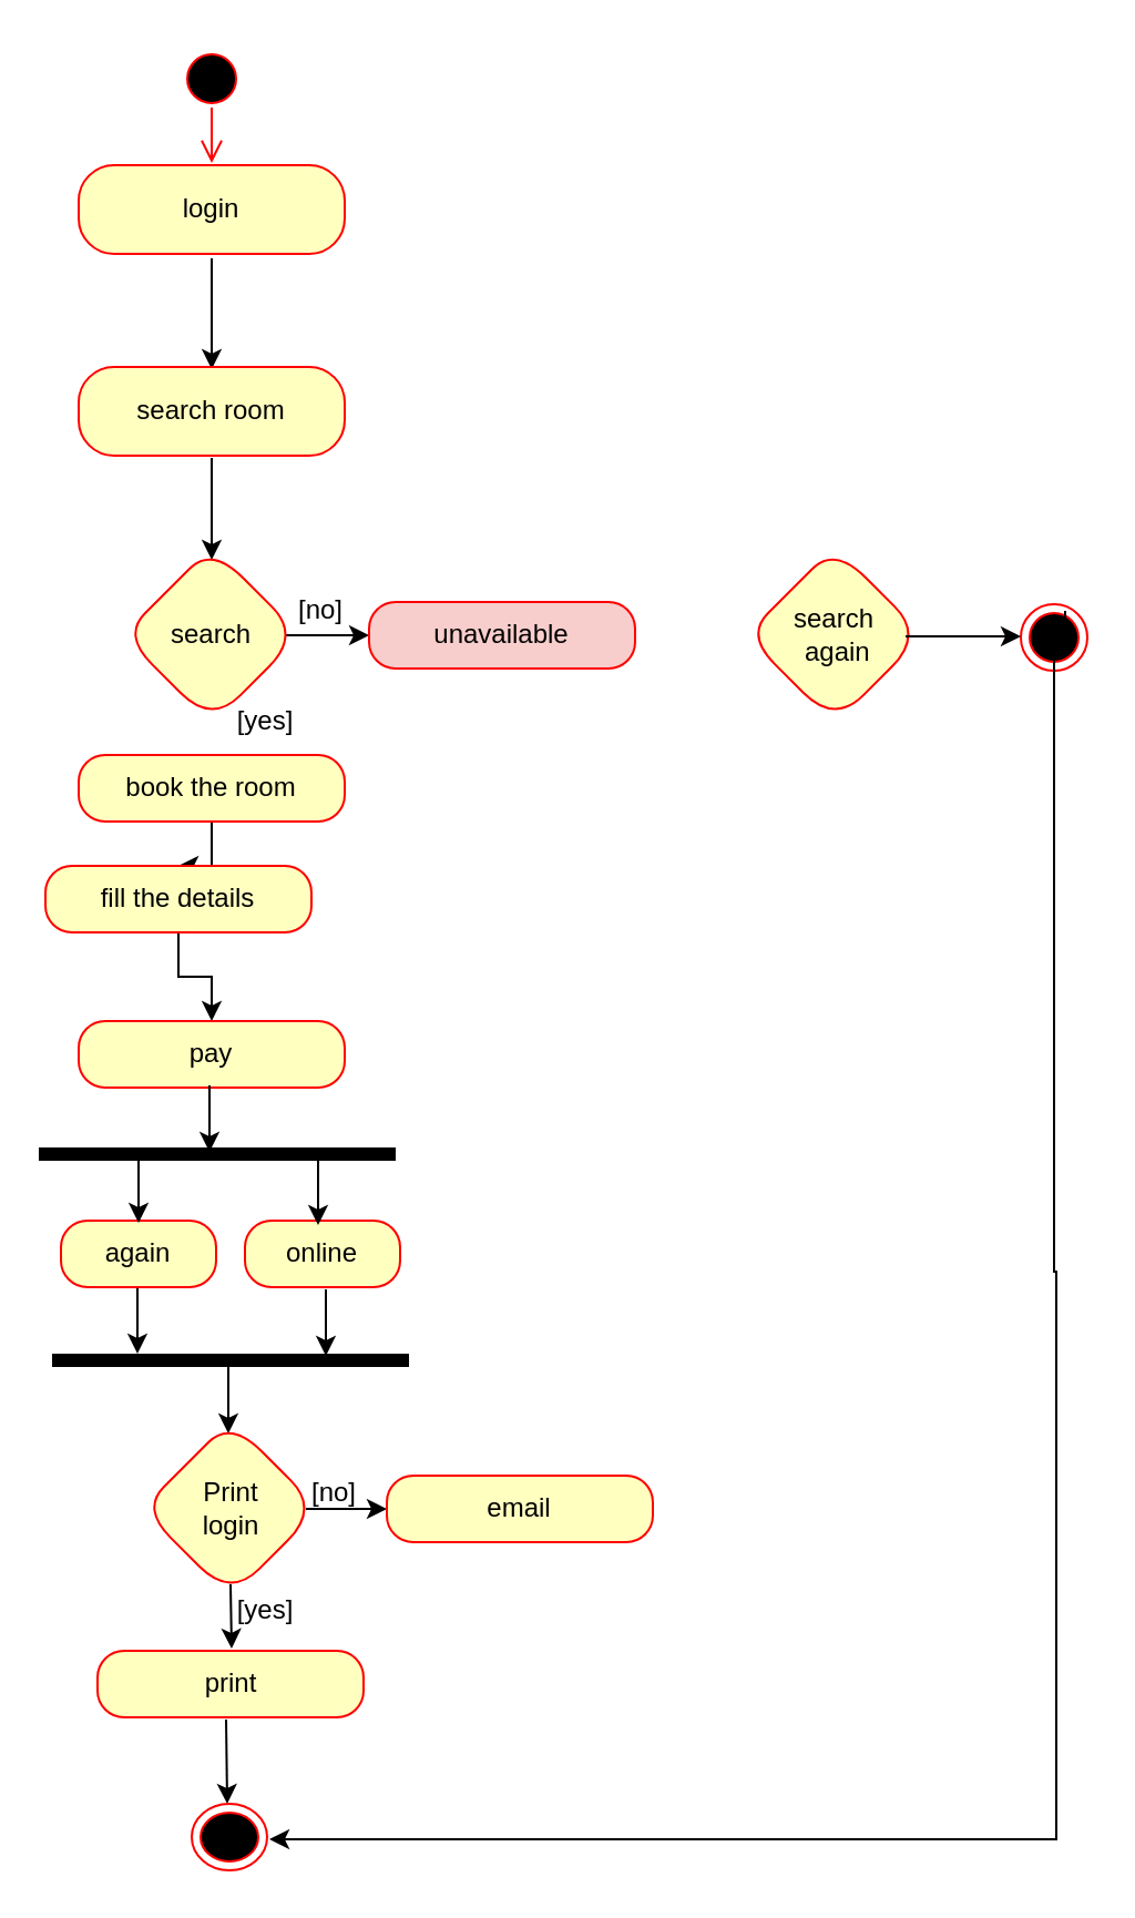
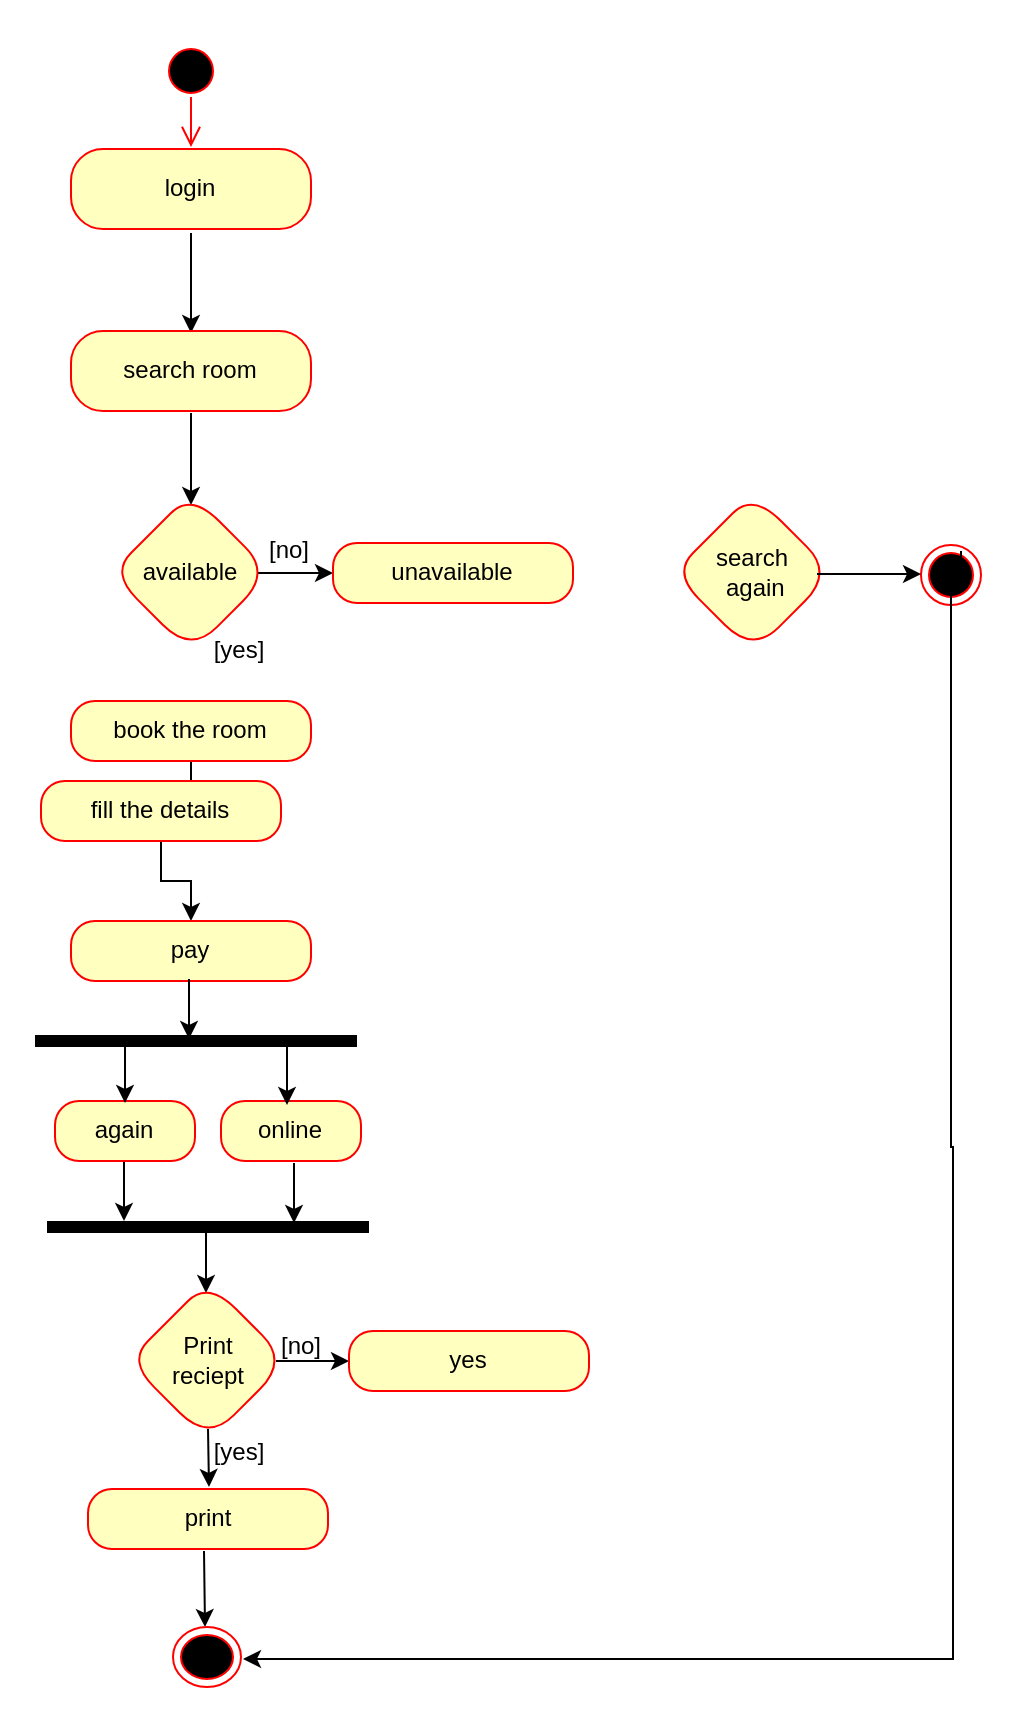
  <mxCell id="0" />
  <mxCell id="1" parent="0" />
  <mxCell id="2" value="" style="ellipse;html=1;shape=startState;fillColor=#000000;strokeColor=#ff0000;" vertex="1" parent="1"><mxGeometry x="80" y="20" width="30" height="30" as="geometry" /></mxCell>
  <mxCell id="3" value="" style="edgeStyle=orthogonalEdgeStyle;html=1;verticalAlign=bottom;endArrow=open;endSize=8;strokeColor=#ff0000;rounded=0;" edge="1" parent="1"><mxGeometry relative="1" as="geometry"><mxPoint x="95" y="73" as="targetPoint" /><mxPoint x="95" y="48" as="sourcePoint" /></mxGeometry></mxCell>
  <mxCell id="4" value="" style="edgeStyle=orthogonalEdgeStyle;rounded=0;orthogonalLoop=1;jettySize=auto;html=1;" edge="1" parent="1"><mxGeometry relative="1" as="geometry"><mxPoint x="95" y="116" as="sourcePoint" /><mxPoint x="95" y="166" as="targetPoint" /></mxGeometry></mxCell>
  <mxCell id="5" value="login" style="rounded=1;whiteSpace=wrap;html=1;arcSize=40;fontColor=#000000;fillColor=#ffffc0;strokeColor=#ff0000;" vertex="1" parent="1"><mxGeometry x="35" y="74" width="120" height="40" as="geometry" /></mxCell>
  <mxCell id="6" value="" style="edgeStyle=orthogonalEdgeStyle;rounded=0;orthogonalLoop=1;jettySize=auto;html=1;" edge="1" parent="1"><mxGeometry relative="1" as="geometry"><mxPoint x="95" y="206" as="sourcePoint" /><mxPoint x="95" y="252" as="targetPoint" /></mxGeometry></mxCell>
  <mxCell id="7" value="search room" style="rounded=1;whiteSpace=wrap;html=1;arcSize=40;fontColor=#000000;fillColor=#ffffc0;strokeColor=#ff0000;" vertex="1" parent="1"><mxGeometry x="35" y="165" width="120" height="40" as="geometry" /></mxCell>
  <mxCell id="8" value="" style="edgeStyle=orthogonalEdgeStyle;rounded=0;orthogonalLoop=1;jettySize=auto;html=1;" edge="1" parent="1"><mxGeometry relative="1" as="geometry"><mxPoint x="128" y="286" as="sourcePoint" /><mxPoint x="166" y="286" as="targetPoint" /></mxGeometry></mxCell>
- <mxCell id="9" value="search" style="rhombus;whiteSpace=wrap;html=1;fillColor=#ffffc0;strokeColor=#ff0000;fontColor=#000000;rounded=1;arcSize=40;" vertex="1" parent="1"><mxGeometry x="55" y="246" width="80" height="80" as="geometry" /></mxCell>
- <mxCell id="10" value="unavailable" style="whiteSpace=wrap;html=1;fillColor=#f8cecc;strokeColor=#ff0000;fontColor=#000000;rounded=1;arcSize=40;" vertex="1" parent="1"><mxGeometry x="166" y="271" width="120" height="30" as="geometry" /></mxCell>
+ <mxCell id="9" value="available" style="rhombus;whiteSpace=wrap;html=1;fillColor=#ffffc0;strokeColor=#ff0000;fontColor=#000000;rounded=1;arcSize=40;" vertex="1" parent="1"><mxGeometry x="55" y="246" width="80" height="80" as="geometry" /></mxCell>
+ <mxCell id="10" value="unavailable" style="whiteSpace=wrap;html=1;fillColor=#ffffc0;strokeColor=#ff0000;fontColor=#000000;rounded=1;arcSize=40;" vertex="1" parent="1"><mxGeometry x="166" y="271" width="120" height="30" as="geometry" /></mxCell>
  <mxCell id="11" value="search&lt;div&gt;&amp;nbsp;again&lt;/div&gt;" style="rhombus;whiteSpace=wrap;html=1;fillColor=#ffffc0;strokeColor=#ff0000;fontColor=#000000;rounded=1;arcSize=40;" vertex="1" parent="1"><mxGeometry x="336" y="246" width="80" height="80" as="geometry" /></mxCell>
  <mxCell id="12" value="" style="ellipse;html=1;shape=endState;fillColor=#000000;strokeColor=#ff0000;" vertex="1" parent="1"><mxGeometry x="460" y="272" width="30" height="30" as="geometry" /></mxCell>
  <mxCell id="13" value="" style="edgeStyle=orthogonalEdgeStyle;rounded=0;orthogonalLoop=1;jettySize=auto;html=1;" edge="1" parent="1" source="14" target="16"><mxGeometry relative="1" as="geometry" /></mxCell>
- <mxCell id="14" value="book the room" style="whiteSpace=wrap;html=1;fillColor=#ffffc0;strokeColor=#ff0000;fontColor=#000000;rounded=1;arcSize=40;" vertex="1" parent="1"><mxGeometry x="35" y="340" width="120" height="30" as="geometry" /></mxCell>
+ <mxCell id="14" value="book the room" style="whiteSpace=wrap;html=1;fillColor=#ffffc0;strokeColor=#ff0000;fontColor=#000000;rounded=1;arcSize=40;" vertex="1" parent="1"><mxGeometry x="35" y="350" width="120" height="30" as="geometry" /></mxCell>
  <mxCell id="15" value="" style="edgeStyle=orthogonalEdgeStyle;rounded=0;orthogonalLoop=1;jettySize=auto;html=1;" edge="1" parent="1" source="16" target="17"><mxGeometry relative="1" as="geometry" /></mxCell>
  <mxCell id="16" value="fill the details" style="whiteSpace=wrap;html=1;fillColor=#ffffc0;strokeColor=#ff0000;fontColor=#000000;rounded=1;arcSize=40;" vertex="1" parent="1"><mxGeometry x="20" y="390" width="120" height="30" as="geometry" /></mxCell>
  <mxCell id="17" value="pay" style="whiteSpace=wrap;html=1;fillColor=#ffffc0;strokeColor=#ff0000;fontColor=#000000;rounded=1;arcSize=40;" vertex="1" parent="1"><mxGeometry x="35" y="460" width="120" height="30" as="geometry" /></mxCell>
  <mxCell id="18" value="" style="html=1;points=[];perimeter=orthogonalPerimeter;fillColor=strokeColor;rotation=90;" vertex="1" parent="1"><mxGeometry x="95" y="440" width="5" height="160" as="geometry" /></mxCell>
  <mxCell id="19" value="" style="edgeStyle=orthogonalEdgeStyle;rounded=0;orthogonalLoop=1;jettySize=auto;html=1;" edge="1" parent="1"><mxGeometry relative="1" as="geometry"><mxPoint x="61.5" y="580" as="sourcePoint" /><mxPoint x="61.5" y="610" as="targetPoint" /></mxGeometry></mxCell>
  <mxCell id="20" value="" style="edgeStyle=orthogonalEdgeStyle;rounded=0;orthogonalLoop=1;jettySize=auto;html=1;" edge="1" parent="1"><mxGeometry relative="1" as="geometry"><mxPoint x="94" y="489" as="sourcePoint" /><mxPoint x="94" y="519" as="targetPoint" /></mxGeometry></mxCell>
  <mxCell id="21" value="again" style="whiteSpace=wrap;html=1;fillColor=#ffffc0;strokeColor=#ff0000;fontColor=#000000;rounded=1;arcSize=40;" vertex="1" parent="1"><mxGeometry x="27" y="550" width="70" height="30" as="geometry" /></mxCell>
  <mxCell id="22" value="online" style="whiteSpace=wrap;html=1;fillColor=#ffffc0;strokeColor=#ff0000;fontColor=#000000;rounded=1;arcSize=40;" vertex="1" parent="1"><mxGeometry x="110" y="550" width="70" height="30" as="geometry" /></mxCell>
  <mxCell id="23" value="" style="edgeStyle=orthogonalEdgeStyle;rounded=0;orthogonalLoop=1;jettySize=auto;html=1;" edge="1" parent="1"><mxGeometry relative="1" as="geometry"><mxPoint x="62" y="521" as="sourcePoint" /><mxPoint x="62" y="551" as="targetPoint" /></mxGeometry></mxCell>
  <mxCell id="24" value="" style="edgeStyle=orthogonalEdgeStyle;rounded=0;orthogonalLoop=1;jettySize=auto;html=1;" edge="1" parent="1"><mxGeometry relative="1" as="geometry"><mxPoint x="143" y="522" as="sourcePoint" /><mxPoint x="143" y="552" as="targetPoint" /></mxGeometry></mxCell>
  <mxCell id="25" value="" style="edgeStyle=orthogonalEdgeStyle;rounded=0;orthogonalLoop=1;jettySize=auto;html=1;" edge="1" parent="1"><mxGeometry relative="1" as="geometry"><mxPoint x="146.5" y="581" as="sourcePoint" /><mxPoint x="146.5" y="611" as="targetPoint" /></mxGeometry></mxCell>
  <mxCell id="26" value="" style="html=1;points=[];perimeter=orthogonalPerimeter;fillColor=strokeColor;rotation=90;" vertex="1" parent="1"><mxGeometry x="101" y="533" width="5" height="160" as="geometry" /></mxCell>
  <mxCell id="27" value="" style="edgeStyle=orthogonalEdgeStyle;rounded=0;orthogonalLoop=1;jettySize=auto;html=1;" edge="1" parent="1"><mxGeometry relative="1" as="geometry"><mxPoint x="102.5" y="616" as="sourcePoint" /><mxPoint x="102.5" y="646" as="targetPoint" /></mxGeometry></mxCell>
  <mxCell id="28" value="" style="edgeStyle=orthogonalEdgeStyle;rounded=0;orthogonalLoop=1;jettySize=auto;html=1;" edge="1" parent="1"><mxGeometry relative="1" as="geometry"><mxPoint x="137.5" y="680" as="sourcePoint" /><mxPoint x="174" y="680" as="targetPoint" /></mxGeometry></mxCell>
  <mxCell id="29" value="" style="edgeStyle=orthogonalEdgeStyle;rounded=0;orthogonalLoop=1;jettySize=auto;html=1;" edge="1" parent="1"><mxGeometry relative="1" as="geometry"><mxPoint x="103.5" y="714" as="sourcePoint" /><mxPoint x="104" y="743" as="targetPoint" /></mxGeometry></mxCell>
- <mxCell id="30" value="Print&lt;div&gt;login&lt;/div&gt;" style="rhombus;whiteSpace=wrap;html=1;fillColor=#ffffc0;strokeColor=#ff0000;fontColor=#000000;rounded=1;arcSize=40;" vertex="1" parent="1"><mxGeometry x="63.5" y="640" width="80" height="80" as="geometry" /></mxCell>
- <mxCell id="31" value="email" style="whiteSpace=wrap;html=1;fillColor=#ffffc0;strokeColor=#ff0000;fontColor=#000000;rounded=1;arcSize=40;" vertex="1" parent="1"><mxGeometry x="174" y="665" width="120" height="30" as="geometry" /></mxCell>
+ <mxCell id="30" value="Print&lt;div&gt;reciept&lt;/div&gt;" style="rhombus;whiteSpace=wrap;html=1;fillColor=#ffffc0;strokeColor=#ff0000;fontColor=#000000;rounded=1;arcSize=40;" vertex="1" parent="1"><mxGeometry x="63.5" y="640" width="80" height="80" as="geometry" /></mxCell>
+ <mxCell id="31" value="yes" style="whiteSpace=wrap;html=1;fillColor=#ffffc0;strokeColor=#ff0000;fontColor=#000000;rounded=1;arcSize=40;" vertex="1" parent="1"><mxGeometry x="174" y="665" width="120" height="30" as="geometry" /></mxCell>
  <mxCell id="32" value="" style="edgeStyle=orthogonalEdgeStyle;rounded=0;orthogonalLoop=1;jettySize=auto;html=1;" edge="1" parent="1"><mxGeometry relative="1" as="geometry"><mxPoint x="408" y="286.5" as="sourcePoint" /><mxPoint x="460" y="286.5" as="targetPoint" /></mxGeometry></mxCell>
  <mxCell id="33" value="" style="edgeStyle=orthogonalEdgeStyle;rounded=0;orthogonalLoop=1;jettySize=auto;html=1;" edge="1" parent="1"><mxGeometry relative="1" as="geometry"><mxPoint x="101.5" y="775" as="sourcePoint" /><mxPoint x="102" y="813" as="targetPoint" /></mxGeometry></mxCell>
  <mxCell id="34" value="print" style="whiteSpace=wrap;html=1;fillColor=#ffffc0;strokeColor=#ff0000;fontColor=#000000;rounded=1;arcSize=40;" vertex="1" parent="1"><mxGeometry x="43.5" y="744" width="120" height="30" as="geometry" /></mxCell>
  <mxCell id="35" value="" style="ellipse;html=1;shape=endState;fillColor=#000000;strokeColor=#ff0000;" vertex="1" parent="1"><mxGeometry x="86" y="813" width="34" height="30" as="geometry" /></mxCell>
  <mxCell id="36" value="[no]" style="text;html=1;align=center;verticalAlign=middle;resizable=0;points=[];autosize=1;strokeColor=none;fillColor=none;" vertex="1" parent="1"><mxGeometry x="130" y="658" width="40" height="30" as="geometry" /></mxCell>
  <mxCell id="37" value="[yes]" style="text;html=1;align=center;verticalAlign=middle;resizable=0;points=[];autosize=1;strokeColor=none;fillColor=none;" vertex="1" parent="1"><mxGeometry x="93.5" y="711" width="50" height="30" as="geometry" /></mxCell>
  <mxCell id="38" value="[no]" style="text;html=1;align=center;verticalAlign=middle;resizable=0;points=[];autosize=1;strokeColor=none;fillColor=none;" vertex="1" parent="1"><mxGeometry x="123.5" y="260" width="40" height="30" as="geometry" /></mxCell>
  <mxCell id="39" value="[yes]" style="text;html=1;align=center;verticalAlign=middle;resizable=0;points=[];autosize=1;strokeColor=none;fillColor=none;" vertex="1" parent="1"><mxGeometry x="93.5" y="310" width="50" height="30" as="geometry" /></mxCell>
  <mxCell id="40" value="" style="edgeStyle=orthogonalEdgeStyle;rounded=0;orthogonalLoop=1;jettySize=auto;html=1;exitX=0.5;exitY=1;exitDx=0;exitDy=0;entryX=1;entryY=0.5;entryDx=0;entryDy=0;" edge="1" parent="1"><mxGeometry relative="1" as="geometry"><mxPoint x="480" y="275" as="sourcePoint" /><mxPoint x="121" y="829" as="targetPoint" /><Array as="points"><mxPoint x="480" y="290" /><mxPoint x="475" y="290" /><mxPoint x="475" y="573" /><mxPoint x="476" y="573" /><mxPoint x="476" y="829" /></Array></mxGeometry></mxCell>
